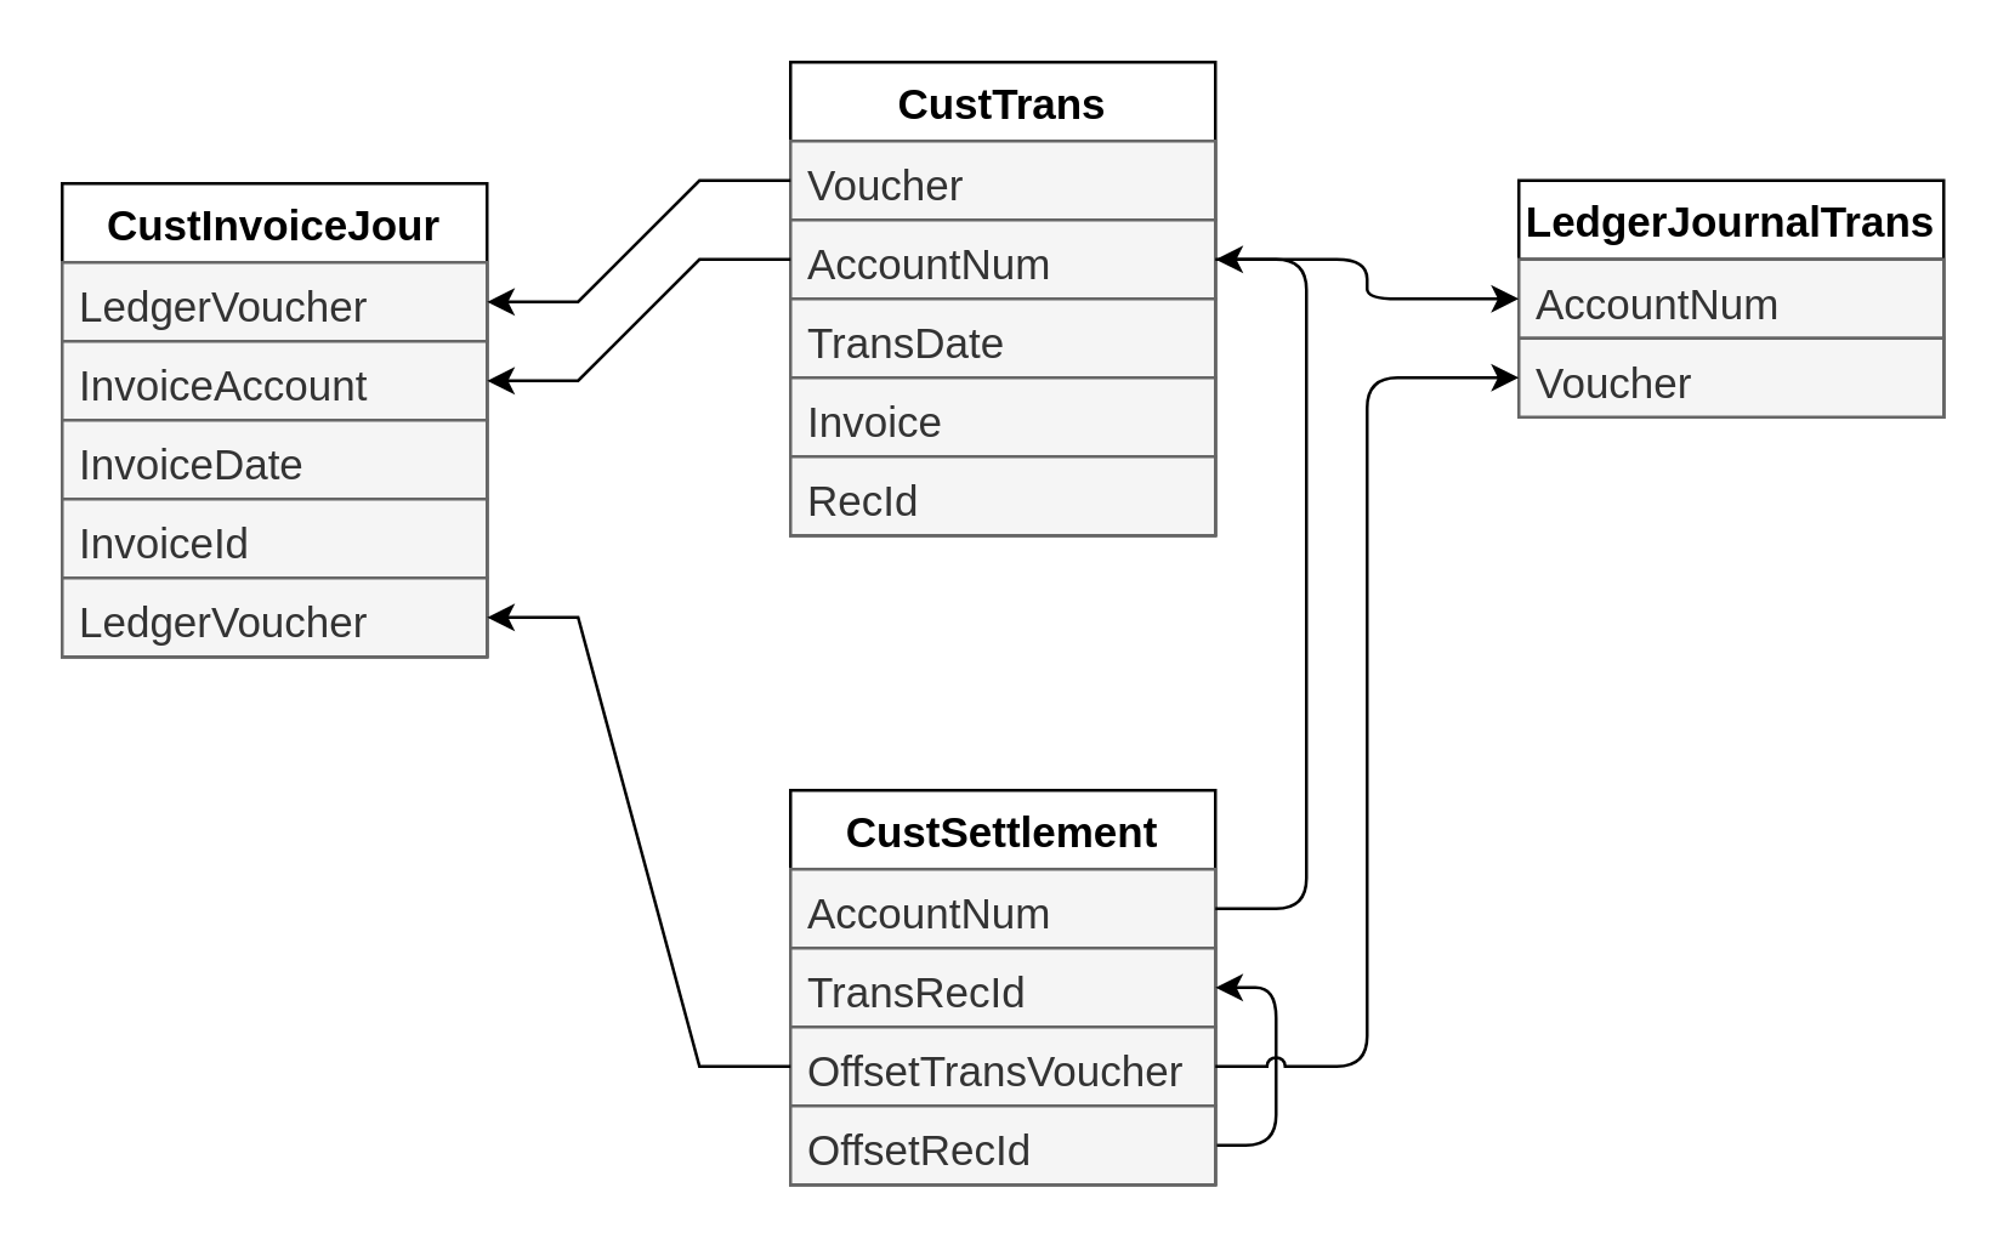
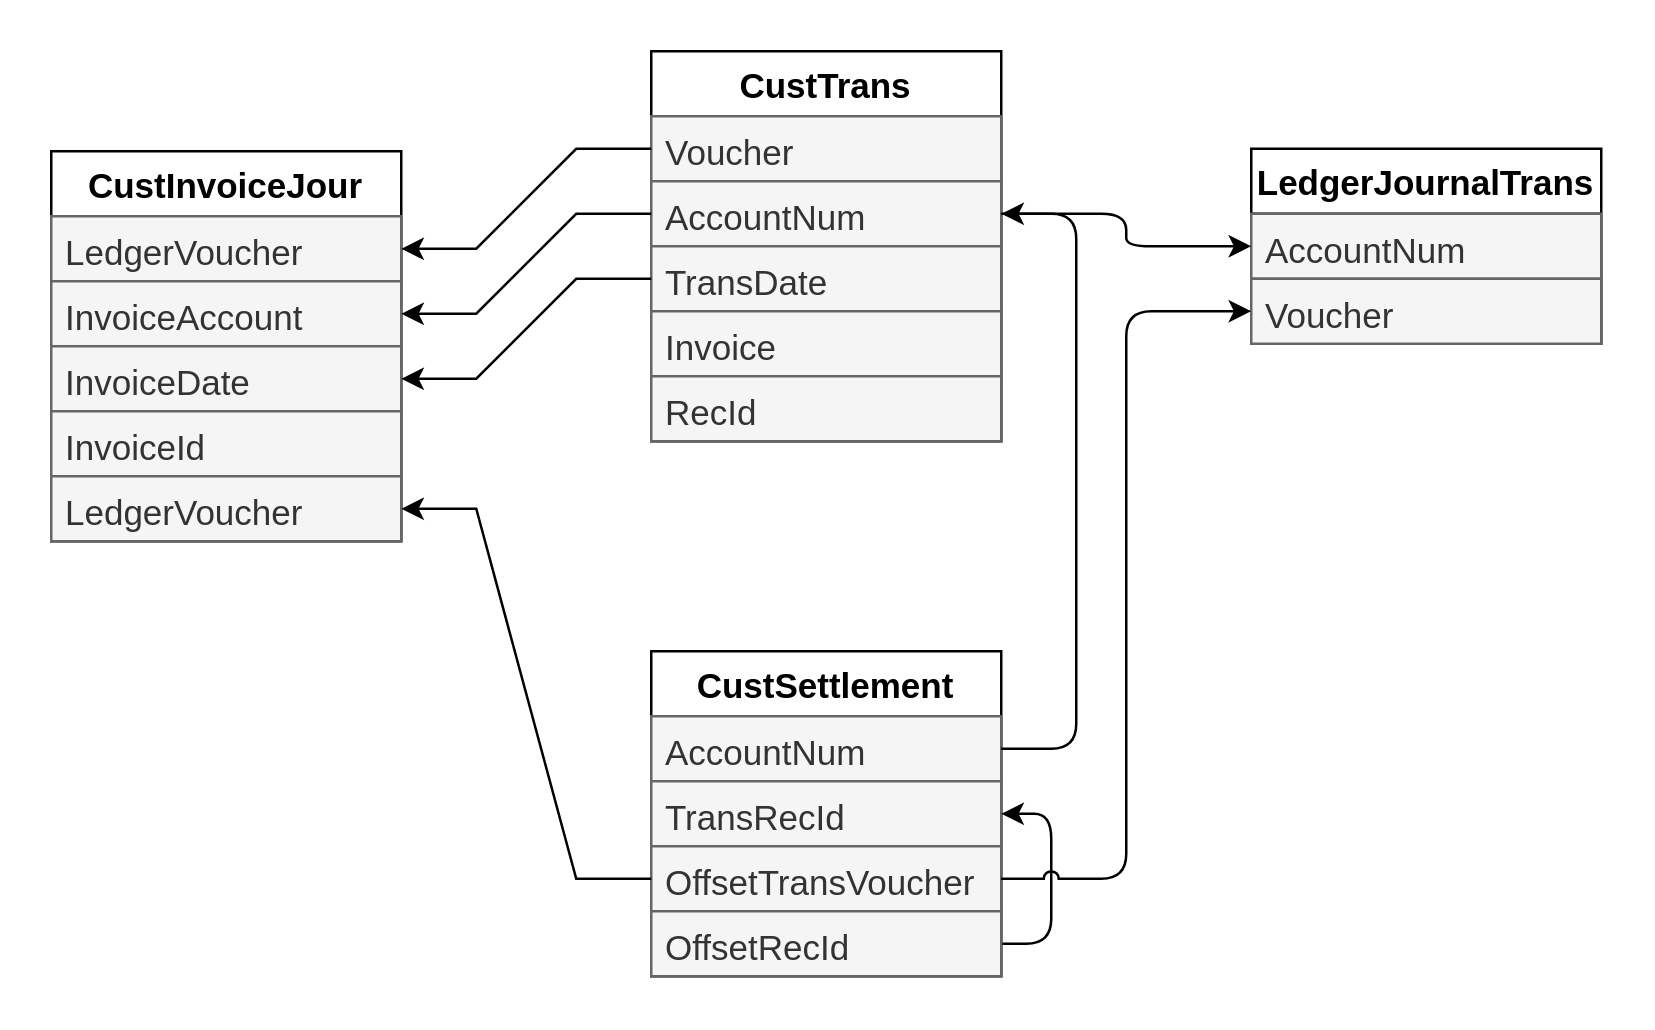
  <mxCell id="0" />
  <mxCell id="1" parent="0" />
  <mxCell id="2" value="CustInvoiceJour" style="swimlane;fontStyle=1;childLayout=stackLayout;horizontal=1;startSize=26;horizontalStack=0;resizeParent=1;resizeParentMax=0;resizeLast=0;collapsible=1;marginBottom=0;fontSize=14;" vertex="1" parent="1"><mxGeometry x="20" y="60" width="140" height="156" as="geometry"><mxRectangle x="150" y="390" width="140" height="30" as="alternateBounds" /></mxGeometry></mxCell>
  <mxCell id="3" value="LedgerVoucher" style="text;strokeColor=#666666;fillColor=#f5f5f5;align=left;verticalAlign=top;spacingLeft=4;spacingRight=4;overflow=hidden;rotatable=0;points=[[0,0.5],[1,0.5]];portConstraint=eastwest;fontSize=14;fontColor=#333333;" vertex="1" parent="2"><mxGeometry y="26" width="140" height="26" as="geometry" /></mxCell>
  <mxCell id="4" value="InvoiceAccount" style="text;strokeColor=#666666;fillColor=#f5f5f5;align=left;verticalAlign=top;spacingLeft=4;spacingRight=4;overflow=hidden;rotatable=0;points=[[0,0.5],[1,0.5]];portConstraint=eastwest;fontSize=14;fontColor=#333333;" vertex="1" parent="2"><mxGeometry y="52" width="140" height="26" as="geometry" /></mxCell>
  <mxCell id="5" value="InvoiceDate" style="text;strokeColor=#666666;fillColor=#f5f5f5;align=left;verticalAlign=top;spacingLeft=4;spacingRight=4;overflow=hidden;rotatable=0;points=[[0,0.5],[1,0.5]];portConstraint=eastwest;fontSize=14;fontColor=#333333;" vertex="1" parent="2"><mxGeometry y="78" width="140" height="26" as="geometry" /></mxCell>
  <mxCell id="6" value="InvoiceId    " style="text;strokeColor=#666666;fillColor=#f5f5f5;align=left;verticalAlign=top;spacingLeft=4;spacingRight=4;overflow=hidden;rotatable=0;points=[[0,0.5],[1,0.5]];portConstraint=eastwest;fontSize=14;fontColor=#333333;" vertex="1" parent="2"><mxGeometry y="104" width="140" height="26" as="geometry" /></mxCell>
  <mxCell id="7" value="LedgerVoucher" style="text;strokeColor=#666666;fillColor=#f5f5f5;align=left;verticalAlign=top;spacingLeft=4;spacingRight=4;overflow=hidden;rotatable=0;points=[[0,0.5],[1,0.5]];portConstraint=eastwest;fontSize=14;fontColor=#333333;" vertex="1" parent="2"><mxGeometry y="130" width="140" height="26" as="geometry" /></mxCell>
  <mxCell id="8" value="CustTrans" style="swimlane;fontStyle=1;childLayout=stackLayout;horizontal=1;startSize=26;fillColor=none;horizontalStack=0;resizeParent=1;resizeParentMax=0;resizeLast=0;collapsible=1;marginBottom=0;fontSize=14;" vertex="1" parent="1"><mxGeometry x="260" y="20" width="140" height="156" as="geometry"><mxRectangle x="150" y="390" width="140" height="30" as="alternateBounds" /></mxGeometry></mxCell>
  <mxCell id="9" value="Voucher" style="text;strokeColor=#666666;fillColor=#f5f5f5;align=left;verticalAlign=top;spacingLeft=4;spacingRight=4;overflow=hidden;rotatable=0;points=[[0,0.5],[1,0.5]];portConstraint=eastwest;fontSize=14;fontColor=#333333;" vertex="1" parent="8"><mxGeometry y="26" width="140" height="26" as="geometry" /></mxCell>
  <mxCell id="10" value="AccountNum" style="text;strokeColor=#666666;fillColor=#f5f5f5;align=left;verticalAlign=top;spacingLeft=4;spacingRight=4;overflow=hidden;rotatable=0;points=[[0,0.5],[1,0.5]];portConstraint=eastwest;fontSize=14;fontColor=#333333;" vertex="1" parent="8"><mxGeometry y="52" width="140" height="26" as="geometry" /></mxCell>
  <mxCell id="11" value="TransDate" style="text;strokeColor=#666666;fillColor=#f5f5f5;align=left;verticalAlign=top;spacingLeft=4;spacingRight=4;overflow=hidden;rotatable=0;points=[[0,0.5],[1,0.5]];portConstraint=eastwest;fontSize=14;fontColor=#333333;" vertex="1" parent="8"><mxGeometry y="78" width="140" height="26" as="geometry" /></mxCell>
  <mxCell id="12" value="Invoice" style="text;strokeColor=#666666;fillColor=#f5f5f5;align=left;verticalAlign=top;spacingLeft=4;spacingRight=4;overflow=hidden;rotatable=0;points=[[0,0.5],[1,0.5]];portConstraint=eastwest;fontSize=14;fontColor=#333333;" vertex="1" parent="8"><mxGeometry y="104" width="140" height="26" as="geometry" /></mxCell>
  <mxCell id="13" value="RecId" style="text;strokeColor=#666666;fillColor=#f5f5f5;align=left;verticalAlign=top;spacingLeft=4;spacingRight=4;overflow=hidden;rotatable=0;points=[[0,0.5],[1,0.5]];portConstraint=eastwest;fontSize=14;fontColor=#333333;" vertex="1" parent="8"><mxGeometry y="130" width="140" height="26" as="geometry" /></mxCell>
+ <mxCell id="14" style="rounded=0;jumpStyle=arc;orthogonalLoop=1;jettySize=auto;html=1;exitX=0;exitY=0.5;exitDx=0;exitDy=0;fontSize=14;strokeColor=default;edgeStyle=entityRelationEdgeStyle;" edge="1" parent="1" source="11" target="5"><mxGeometry relative="1" as="geometry" /></mxCell>
  <mxCell id="15" style="rounded=0;jumpStyle=arc;orthogonalLoop=1;jettySize=auto;html=1;exitX=0;exitY=0.5;exitDx=0;exitDy=0;fontSize=14;strokeColor=default;edgeStyle=entityRelationEdgeStyle;" edge="1" parent="1" source="9" target="3"><mxGeometry relative="1" as="geometry" /></mxCell>
  <mxCell id="16" style="rounded=0;jumpStyle=arc;orthogonalLoop=1;jettySize=auto;html=1;exitX=0;exitY=0.5;exitDx=0;exitDy=0;fontSize=14;strokeColor=default;edgeStyle=entityRelationEdgeStyle;" edge="1" parent="1" source="10" target="4"><mxGeometry relative="1" as="geometry" /></mxCell>
  <mxCell id="17" value="LedgerJournalTrans" style="swimlane;fontStyle=1;childLayout=stackLayout;horizontal=1;startSize=26;fillColor=none;horizontalStack=0;resizeParent=1;resizeParentMax=0;resizeLast=0;collapsible=1;marginBottom=0;fontSize=14;" vertex="1" parent="1"><mxGeometry x="500" y="59" width="140" height="78" as="geometry"><mxRectangle x="150" y="390" width="140" height="30" as="alternateBounds" /></mxGeometry></mxCell>
  <mxCell id="18" value="AccountNum" style="text;strokeColor=#666666;fillColor=#f5f5f5;align=left;verticalAlign=top;spacingLeft=4;spacingRight=4;overflow=hidden;rotatable=0;points=[[0,0.5],[1,0.5]];portConstraint=eastwest;fontSize=14;fontColor=#333333;" vertex="1" parent="17"><mxGeometry y="26" width="140" height="26" as="geometry" /></mxCell>
  <mxCell id="19" value="Voucher" style="text;strokeColor=#666666;fillColor=#f5f5f5;align=left;verticalAlign=top;spacingLeft=4;spacingRight=4;overflow=hidden;rotatable=0;points=[[0,0.5],[1,0.5]];portConstraint=eastwest;fontSize=14;fontColor=#333333;" vertex="1" parent="17"><mxGeometry y="52" width="140" height="26" as="geometry" /></mxCell>
  <mxCell id="20" value="CustSettlement" style="swimlane;fontStyle=1;childLayout=stackLayout;horizontal=1;startSize=26;fillColor=none;horizontalStack=0;resizeParent=1;resizeParentMax=0;resizeLast=0;collapsible=1;marginBottom=0;fontSize=14;" vertex="1" parent="1"><mxGeometry x="260" y="260" width="140" height="130" as="geometry"><mxRectangle x="150" y="390" width="140" height="30" as="alternateBounds" /></mxGeometry></mxCell>
  <mxCell id="21" value="AccountNum" style="text;align=left;verticalAlign=top;spacingLeft=4;spacingRight=4;overflow=hidden;rotatable=0;points=[[0,0.5],[1,0.5]];portConstraint=eastwest;fontSize=14;fillColor=#f5f5f5;fontColor=#333333;strokeColor=#666666;" vertex="1" parent="20"><mxGeometry y="26" width="140" height="26" as="geometry" /></mxCell>
  <mxCell id="22" value="TransRecId" style="text;align=left;verticalAlign=top;spacingLeft=4;spacingRight=4;overflow=hidden;rotatable=0;points=[[0,0.5],[1,0.5]];portConstraint=eastwest;fontSize=14;fillColor=#f5f5f5;fontColor=#333333;strokeColor=#666666;" vertex="1" parent="20"><mxGeometry y="52" width="140" height="26" as="geometry" /></mxCell>
  <mxCell id="23" value="OffsetTransVoucher" style="text;align=left;verticalAlign=top;spacingLeft=4;spacingRight=4;overflow=hidden;rotatable=0;points=[[0,0.5],[1,0.5]];portConstraint=eastwest;fontSize=14;fillColor=#f5f5f5;fontColor=#333333;strokeColor=#666666;" vertex="1" parent="20"><mxGeometry y="78" width="140" height="26" as="geometry" /></mxCell>
  <mxCell id="24" style="edgeStyle=orthogonalEdgeStyle;rounded=1;jumpStyle=arc;orthogonalLoop=1;jettySize=auto;html=1;exitX=1;exitY=0.5;exitDx=0;exitDy=0;fontSize=14;strokeColor=default;" edge="1" parent="20" source="25" target="22"><mxGeometry relative="1" as="geometry" /></mxCell>
  <mxCell id="25" value="OffsetRecId" style="text;align=left;verticalAlign=top;spacingLeft=4;spacingRight=4;overflow=hidden;rotatable=0;points=[[0,0.5],[1,0.5]];portConstraint=eastwest;fontSize=14;fillColor=#f5f5f5;fontColor=#333333;strokeColor=#666666;" vertex="1" parent="20"><mxGeometry y="104" width="140" height="26" as="geometry" /></mxCell>
  <mxCell id="26" style="edgeStyle=entityRelationEdgeStyle;jumpStyle=arc;orthogonalLoop=1;jettySize=auto;html=1;fontSize=14;strokeColor=default;labelBorderColor=none;sketch=0;shadow=0;rounded=1;" edge="1" parent="1" source="21" target="10"><mxGeometry relative="1" as="geometry" /></mxCell>
  <mxCell id="27" style="edgeStyle=entityRelationEdgeStyle;rounded=0;jumpStyle=arc;orthogonalLoop=1;jettySize=auto;html=1;exitX=0;exitY=0.5;exitDx=0;exitDy=0;fontSize=14;strokeColor=default;" edge="1" parent="1" source="23" target="7"><mxGeometry relative="1" as="geometry" /></mxCell>
  <mxCell id="28" style="edgeStyle=orthogonalEdgeStyle;rounded=1;jumpStyle=arc;orthogonalLoop=1;jettySize=auto;html=1;exitX=1;exitY=0.5;exitDx=0;exitDy=0;fontSize=14;strokeColor=default;" edge="1" parent="1" source="10" target="18"><mxGeometry relative="1" as="geometry" /></mxCell>
  <mxCell id="29" style="sketch=0;jumpStyle=arc;orthogonalLoop=1;jettySize=auto;html=1;shadow=0;labelBorderColor=none;fontSize=14;strokeColor=default;rounded=1;edgeStyle=orthogonalEdgeStyle;" edge="1" parent="1" source="23" target="19"><mxGeometry relative="1" as="geometry" /></mxCell>
